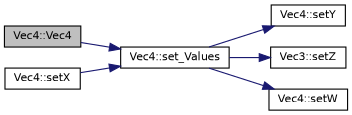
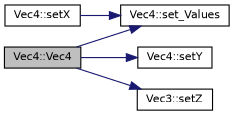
  digraph {
    rankdir=LR
    node [color=black fillcolor=white fontname=Helvetica fontsize=10 shape=record style=filled]
    edge [color=midnightblue fontname=Helvetica fontsize=10 labelfontname=Helvetica labelfontsize=10 style=solid]
    n1 [fillcolor=grey75 fontcolor=black height=0.2 label="Vec4::Vec4" width=0.4]
    n2 [height=0.2 label="Vec4::set_Values" width=0.4]
    n3 [height=0.2 label="Vec4::setY" width=0.4]
    n4 [height=0.2 label="Vec3::setZ" width=0.4]
-   n5 [height=0.2 label="Vec4::setW" width=0.4]
    n6 [height=0.2 label="Vec4::setX" width=0.4]
    n1 -> n2
-   n2 -> n3
-   n2 -> n4
-   n2 -> n5
+   n1 -> n3
+   n1 -> n4
    n6 -> n2
  }
